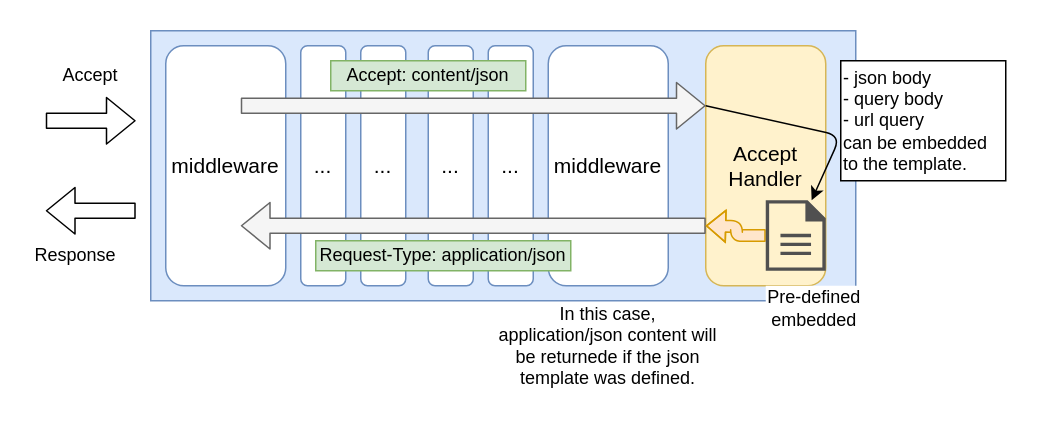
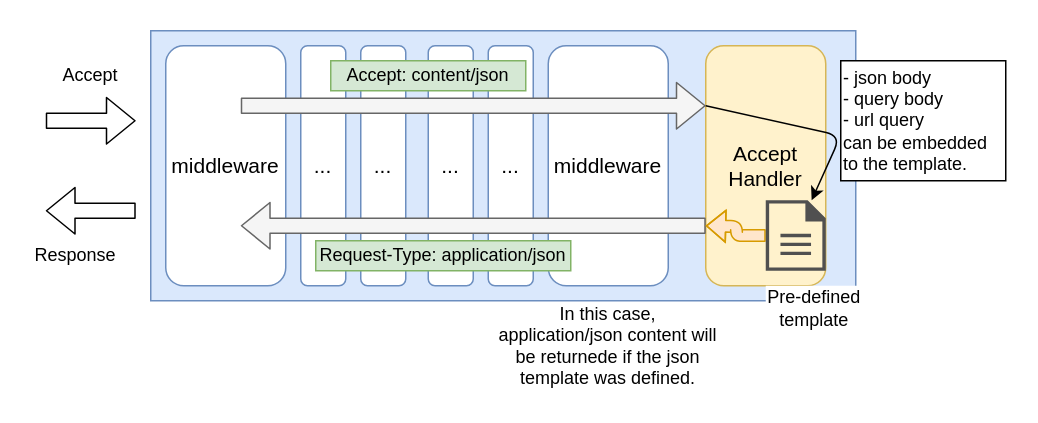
  <mxCell id="0" />
  <mxCell id="1" parent="0" />
  <mxCell id="2" value="" style="rounded=0;whiteSpace=wrap;html=1;fillColor=#dae8fc;strokeColor=#6c8ebf;shadow=0;" parent="1" vertex="1"><mxGeometry x="100" y="20" width="470" height="180" as="geometry" /></mxCell>
  <mxCell id="3" value="Accept&lt;br&gt;Handler" style="rounded=1;whiteSpace=wrap;html=1;fontSize=14;strokeColor=#d6b656;fillColor=#fff2cc;" parent="1" vertex="1"><mxGeometry x="470" y="30" width="80" height="160" as="geometry" /></mxCell>
  <mxCell id="4" value="middleware" style="rounded=1;whiteSpace=wrap;html=1;fontSize=14;strokeColor=#6c8ebf;fillColor=default;" parent="1" vertex="1"><mxGeometry x="110" y="30" width="80" height="160" as="geometry" /></mxCell>
  <mxCell id="5" value="..." style="rounded=1;whiteSpace=wrap;html=1;fontSize=14;strokeColor=#6c8ebf;fillColor=default;" parent="1" vertex="1"><mxGeometry x="200" y="30" width="30" height="160" as="geometry" /></mxCell>
  <mxCell id="6" value="..." style="rounded=1;whiteSpace=wrap;html=1;fontSize=14;strokeColor=#6c8ebf;fillColor=default;" parent="1" vertex="1"><mxGeometry x="240" y="30" width="30" height="160" as="geometry" /></mxCell>
  <mxCell id="7" value="middleware" style="rounded=1;whiteSpace=wrap;html=1;fontSize=14;strokeColor=#6c8ebf;fillColor=default;" parent="1" vertex="1"><mxGeometry x="365" y="30" width="80" height="160" as="geometry" /></mxCell>
  <mxCell id="8" value="..." style="rounded=1;whiteSpace=wrap;html=1;fontSize=14;strokeColor=#6c8ebf;fillColor=default;" parent="1" vertex="1"><mxGeometry x="325" y="30" width="30" height="160" as="geometry" /></mxCell>
  <mxCell id="9" value="..." style="rounded=1;whiteSpace=wrap;html=1;fontSize=14;strokeColor=#6c8ebf;fillColor=default;" parent="1" vertex="1"><mxGeometry x="285" y="30" width="30" height="160" as="geometry" /></mxCell>
  <mxCell id="10" value="" style="shape=flexArrow;endArrow=classic;html=1;" parent="1" edge="1"><mxGeometry width="50" height="50" relative="1" as="geometry"><mxPoint x="30" y="80" as="sourcePoint" /><mxPoint x="90" y="80" as="targetPoint" /></mxGeometry></mxCell>
  <mxCell id="11" value="Accept" style="text;html=1;strokeColor=none;fillColor=none;align=center;verticalAlign=middle;whiteSpace=wrap;rounded=0;" parent="1" vertex="1"><mxGeometry x="30" y="40" width="60" height="20" as="geometry" /></mxCell>
  <mxCell id="12" value="" style="shape=flexArrow;endArrow=classic;html=1;" parent="1" edge="1"><mxGeometry width="50" height="50" relative="1" as="geometry"><mxPoint x="90" y="140" as="sourcePoint" /><mxPoint x="30" y="140" as="targetPoint" /></mxGeometry></mxCell>
  <mxCell id="13" value="Response" style="text;html=1;strokeColor=none;fillColor=none;align=center;verticalAlign=middle;whiteSpace=wrap;rounded=0;" parent="1" vertex="1"><mxGeometry x="20" y="160" width="60" height="20" as="geometry" /></mxCell>
  <mxCell id="14" value="" style="shape=flexArrow;endArrow=classic;html=1;fillColor=#f5f5f5;strokeColor=#666666;" parent="1" edge="1"><mxGeometry width="50" height="50" relative="1" as="geometry"><mxPoint x="160" y="70" as="sourcePoint" /><mxPoint x="470" y="70" as="targetPoint" /></mxGeometry></mxCell>
  <mxCell id="15" value="" style="shape=flexArrow;endArrow=classic;html=1;fillColor=#f5f5f5;strokeColor=#666666;" parent="1" edge="1"><mxGeometry width="50" height="50" relative="1" as="geometry"><mxPoint x="470" y="150" as="sourcePoint" /><mxPoint x="160" y="150" as="targetPoint" /></mxGeometry></mxCell>
  <mxCell id="16" value="" style="shape=flexArrow;endArrow=classic;html=1;edgeStyle=orthogonalEdgeStyle;fillColor=#ffe6cc;strokeColor=#d79b00;width=7.805;endSize=3.922;endWidth=12.29;" parent="1" edge="1" source="18"><mxGeometry width="50" height="50" relative="1" as="geometry"><mxPoint x="520" y="150.02" as="sourcePoint" /><mxPoint x="470" y="150.02" as="targetPoint" /><Array as="points" /></mxGeometry></mxCell>
- <mxCell id="17" value="Pre-defined embedded" style="text;html=1;align=center;verticalAlign=middle;whiteSpace=wrap;rounded=0;fillColor=default;" parent="1" vertex="1"><mxGeometry x="510" y="190" width="65" height="30" as="geometry" /></mxCell>
+ <mxCell id="17" value="Pre-defined template" style="text;html=1;align=center;verticalAlign=middle;whiteSpace=wrap;rounded=0;fillColor=default;" parent="1" vertex="1"><mxGeometry x="510" y="190" width="65" height="30" as="geometry" /></mxCell>
  <mxCell id="18" value="" style="sketch=0;pointerEvents=1;shadow=0;dashed=0;html=1;strokeColor=none;fillColor=#505050;labelPosition=center;verticalLabelPosition=bottom;verticalAlign=top;outlineConnect=0;align=center;shape=mxgraph.office.concepts.document;" vertex="1" parent="1"><mxGeometry x="510" y="133" width="40" height="47" as="geometry" /></mxCell>
  <mxCell id="19" value="- json body&lt;br&gt;-&amp;nbsp;query body&lt;br&gt;- url query&lt;br&gt;can be embedded to the template." style="rounded=0;whiteSpace=wrap;html=1;fillColor=default;align=left;" vertex="1" parent="1"><mxGeometry x="560" y="40" width="110" height="80" as="geometry" /></mxCell>
  <mxCell id="20" value="" style="endArrow=classic;html=1;exitX=0;exitY=0.25;exitDx=0;exitDy=0;" edge="1" parent="1" source="3" target="18"><mxGeometry width="50" height="50" relative="1" as="geometry"><mxPoint x="590" y="200" as="sourcePoint" /><mxPoint x="640" y="150" as="targetPoint" /><Array as="points"><mxPoint x="560" y="90" /></Array></mxGeometry></mxCell>
  <mxCell id="21" value="Accept: content/json" style="rounded=0;whiteSpace=wrap;html=1;fillColor=#d5e8d4;strokeColor=#82b366;" vertex="1" parent="1"><mxGeometry x="220" y="40" width="130" height="20" as="geometry" /></mxCell>
  <mxCell id="22" value="Request-Type: application/json" style="rounded=0;whiteSpace=wrap;html=1;fillColor=#d5e8d4;strokeColor=#82b366;" vertex="1" parent="1"><mxGeometry x="210" y="160" width="170" height="20" as="geometry" /></mxCell>
  <mxCell id="23" value="In this case, application/json content will be returnede if the json template was defined." style="text;html=1;strokeColor=none;fillColor=none;align=center;verticalAlign=middle;whiteSpace=wrap;rounded=0;" vertex="1" parent="1"><mxGeometry x="330" y="200" width="150" height="60" as="geometry" /></mxCell>
